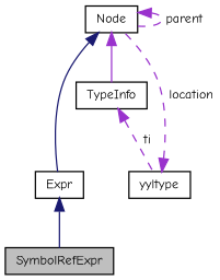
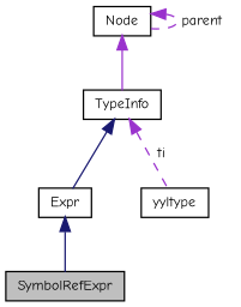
  digraph {
    fontname="Comic Neue"
    node [color=black fillcolor=white fontname="Comic Neue" fontsize=10 shape=record style=filled]
    edge [color=darkorchid3 dir=back fontname="Comic Neue" fontsize=10 labelfontname=Helvetica labelfontsize=10 style=solid]
    n1 [fillcolor=grey75 fontcolor=black height=0.2 label=SymbolRefExpr width=0.4]
    n2 [height=0.2 label=Expr width=0.4]
    n3 [height=0.2 label="Node" width=0.4]
    n4 [height=0.2 label=TypeInfo width=0.4]
    n5 [height=0.2 label=yyltype width=0.4]
    n2 -> n1 [color=midnightblue]
-   n3 -> n2 [color=midnightblue]
+   n4 -> n2 [color=midnightblue]
    n3 -> n3 [label=" parent" style=dashed]
    n3 -> n4
    n4 -> n5 [label=" ti" style=dashed]
-   n5 -> n3 [label=" location" style=dashed]
  }
